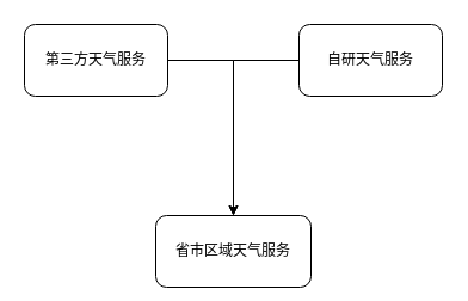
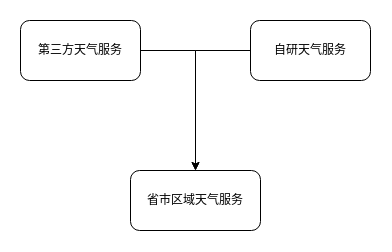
  <mxCell id="0" />
  <mxCell id="1" parent="0" />
- <mxCell id="2" value="省市区域天气服务" style="rounded=1;whiteSpace=wrap;html=1;" vertex="1" parent="1"><mxGeometry x="130" y="180" width="130" height="60" as="geometry" /></mxCell>
+ <mxCell id="2" value="省市区域天气服务" style="rounded=1;whiteSpace=wrap;html=1;" vertex="1" parent="1"><mxGeometry x="130" y="170" width="130" height="60" as="geometry" /></mxCell>
  <mxCell id="3" style="edgeStyle=orthogonalEdgeStyle;rounded=0;orthogonalLoop=1;jettySize=auto;html=1;exitX=1;exitY=0.5;exitDx=0;exitDy=0;entryX=0.5;entryY=0;entryDx=0;entryDy=0;" edge="1" parent="1" source="4" target="2"><mxGeometry relative="1" as="geometry" /></mxCell>
  <mxCell id="4" value="第三方天气服务" style="rounded=1;whiteSpace=wrap;html=1;" vertex="1" parent="1"><mxGeometry x="20" y="20" width="120" height="60" as="geometry" /></mxCell>
  <mxCell id="5" style="edgeStyle=orthogonalEdgeStyle;rounded=0;orthogonalLoop=1;jettySize=auto;html=1;exitX=0;exitY=0.5;exitDx=0;exitDy=0;entryX=0.5;entryY=0;entryDx=0;entryDy=0;" edge="1" parent="1" source="6" target="2"><mxGeometry relative="1" as="geometry" /></mxCell>
  <mxCell id="6" value="自研天气服务" style="rounded=1;whiteSpace=wrap;html=1;" vertex="1" parent="1"><mxGeometry x="250" y="20" width="120" height="60" as="geometry" /></mxCell>
